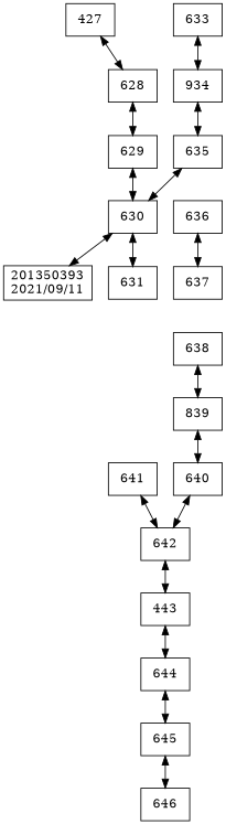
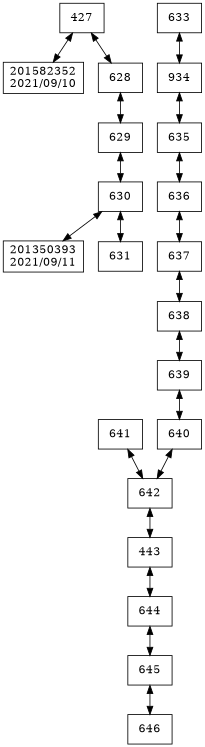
  digraph {
    compound=true
    rankdir=TB
    node [shape=box]
    edge [dir=both]
    n1 [label=427]
+   n2 [label="201582352\n2021/09/10"]
    n3 [label=628]
    n4 [label=629]
    n5 [label=630]
    n6 [label="201350393\n2021/09/11"]
    n7 [label=631]
    n8 [label=633]
    n9 [label=934]
    n10 [label=635]
    n11 [label=636]
    n12 [label=637]
    n13 [label=638]
-   n14 [label=839]
+   n14 [label=639]
    n15 [label=640]
    n16 [label=642]
    n17 [label=641]
    n18 [label=443]
    n19 [label=644]
    n20 [label=645]
    n21 [label=646]
+   n1 -> n2
    n1 -> n3
    n3 -> n4
    n4 -> n5
    n5 -> n6
    n5 -> n7
    n8 -> n9
    n9 -> n10
-   n10 -> n5
+   n10 -> n11
    n11 -> n12
+   n12 -> n13
    n13 -> n14
    n14 -> n15
    n15 -> n16
    n16 -> n18
    n17 -> n16
    n18 -> n19
    n19 -> n20
    n20 -> n21
  }
